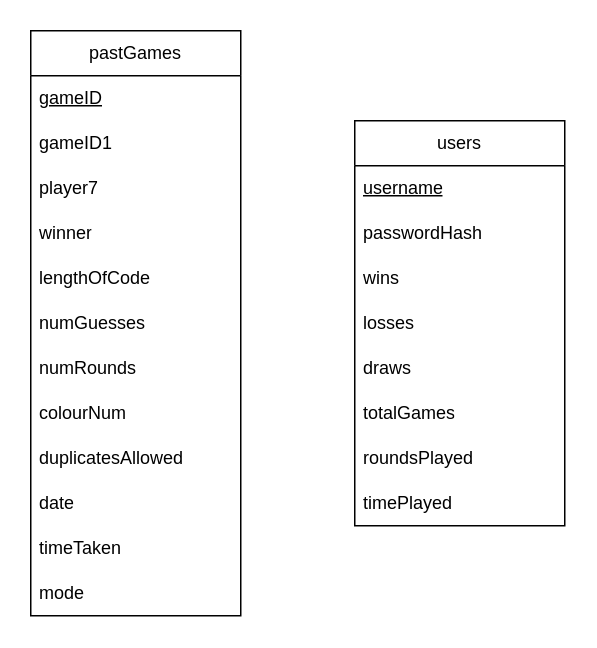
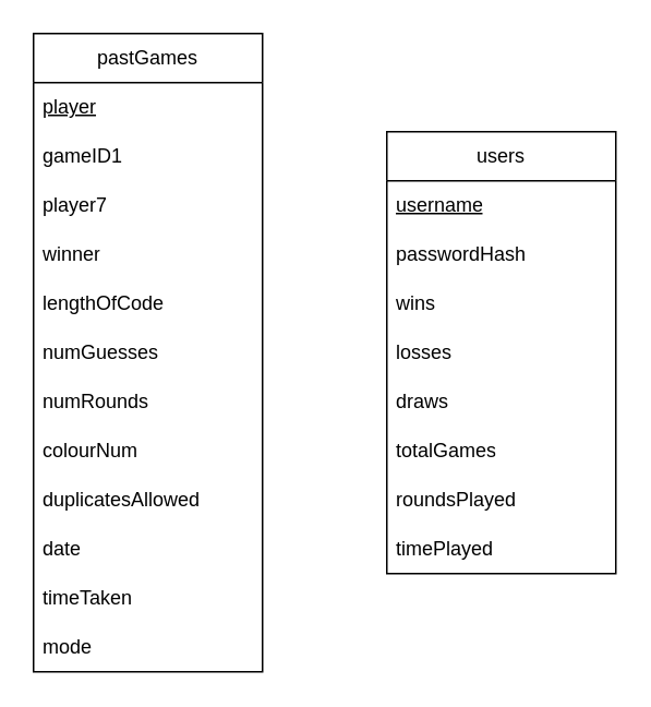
  <mxCell id="0" />
  <mxCell id="1" parent="0" />
  <mxCell id="2" value="pastGames" style="swimlane;fontStyle=0;childLayout=stackLayout;horizontal=1;startSize=30;horizontalStack=0;resizeParent=1;resizeParentMax=0;resizeLast=0;collapsible=1;marginBottom=0;whiteSpace=wrap;html=1;" parent="1" vertex="1"><mxGeometry x="20" y="20" width="140" height="390" as="geometry" /></mxCell>
- <mxCell id="3" value="&lt;u&gt;gameID&lt;/u&gt;" style="text;strokeColor=none;fillColor=none;align=left;verticalAlign=middle;spacingLeft=4;spacingRight=4;overflow=hidden;points=[[0,0.5],[1,0.5]];portConstraint=eastwest;rotatable=0;whiteSpace=wrap;html=1;" parent="2" vertex="1"><mxGeometry y="30" width="140" height="30" as="geometry" /></mxCell>
+ <mxCell id="3" value="&lt;u&gt;player&lt;/u&gt;" style="text;strokeColor=none;fillColor=none;align=left;verticalAlign=middle;spacingLeft=4;spacingRight=4;overflow=hidden;points=[[0,0.5],[1,0.5]];portConstraint=eastwest;rotatable=0;whiteSpace=wrap;html=1;" parent="2" vertex="1"><mxGeometry y="30" width="140" height="30" as="geometry" /></mxCell>
  <mxCell id="4" value="gameID1" style="text;strokeColor=none;fillColor=none;align=left;verticalAlign=middle;spacingLeft=4;spacingRight=4;overflow=hidden;points=[[0,0.5],[1,0.5]];portConstraint=eastwest;rotatable=0;whiteSpace=wrap;html=1;" parent="2" vertex="1"><mxGeometry y="60" width="140" height="30" as="geometry" /></mxCell>
  <mxCell id="5" value="player7" style="text;strokeColor=none;fillColor=none;align=left;verticalAlign=middle;spacingLeft=4;spacingRight=4;overflow=hidden;points=[[0,0.5],[1,0.5]];portConstraint=eastwest;rotatable=0;whiteSpace=wrap;html=1;" parent="2" vertex="1"><mxGeometry y="90" width="140" height="30" as="geometry" /></mxCell>
  <mxCell id="6" value="winner" style="text;strokeColor=none;fillColor=none;align=left;verticalAlign=middle;spacingLeft=4;spacingRight=4;overflow=hidden;points=[[0,0.5],[1,0.5]];portConstraint=eastwest;rotatable=0;whiteSpace=wrap;html=1;" parent="2" vertex="1"><mxGeometry y="120" width="140" height="30" as="geometry" /></mxCell>
  <mxCell id="7" value="lengthOfCode" style="text;strokeColor=none;fillColor=none;align=left;verticalAlign=middle;spacingLeft=4;spacingRight=4;overflow=hidden;points=[[0,0.5],[1,0.5]];portConstraint=eastwest;rotatable=0;whiteSpace=wrap;html=1;" parent="2" vertex="1"><mxGeometry y="150" width="140" height="30" as="geometry" /></mxCell>
  <mxCell id="8" value="numGuesses" style="text;strokeColor=none;fillColor=none;align=left;verticalAlign=middle;spacingLeft=4;spacingRight=4;overflow=hidden;points=[[0,0.5],[1,0.5]];portConstraint=eastwest;rotatable=0;whiteSpace=wrap;html=1;" parent="2" vertex="1"><mxGeometry y="180" width="140" height="30" as="geometry" /></mxCell>
  <mxCell id="9" value="numRounds" style="text;strokeColor=none;fillColor=none;align=left;verticalAlign=middle;spacingLeft=4;spacingRight=4;overflow=hidden;points=[[0,0.5],[1,0.5]];portConstraint=eastwest;rotatable=0;whiteSpace=wrap;html=1;" parent="2" vertex="1"><mxGeometry y="210" width="140" height="30" as="geometry" /></mxCell>
  <mxCell id="10" value="colourNum" style="text;strokeColor=none;fillColor=none;align=left;verticalAlign=middle;spacingLeft=4;spacingRight=4;overflow=hidden;points=[[0,0.5],[1,0.5]];portConstraint=eastwest;rotatable=0;whiteSpace=wrap;html=1;" parent="2" vertex="1"><mxGeometry y="240" width="140" height="30" as="geometry" /></mxCell>
  <mxCell id="11" value="duplicatesAllowed" style="text;strokeColor=none;fillColor=none;align=left;verticalAlign=middle;spacingLeft=4;spacingRight=4;overflow=hidden;points=[[0,0.5],[1,0.5]];portConstraint=eastwest;rotatable=0;whiteSpace=wrap;html=1;" parent="2" vertex="1"><mxGeometry y="270" width="140" height="30" as="geometry" /></mxCell>
  <mxCell id="12" value="date" style="text;strokeColor=none;fillColor=none;align=left;verticalAlign=middle;spacingLeft=4;spacingRight=4;overflow=hidden;points=[[0,0.5],[1,0.5]];portConstraint=eastwest;rotatable=0;whiteSpace=wrap;html=1;" parent="2" vertex="1"><mxGeometry y="300" width="140" height="30" as="geometry" /></mxCell>
  <mxCell id="13" value="timeTaken" style="text;strokeColor=none;fillColor=none;align=left;verticalAlign=middle;spacingLeft=4;spacingRight=4;overflow=hidden;points=[[0,0.5],[1,0.5]];portConstraint=eastwest;rotatable=0;whiteSpace=wrap;html=1;" parent="2" vertex="1"><mxGeometry y="330" width="140" height="30" as="geometry" /></mxCell>
  <mxCell id="14" value="mode" style="text;strokeColor=none;fillColor=none;align=left;verticalAlign=middle;spacingLeft=4;spacingRight=4;overflow=hidden;points=[[0,0.5],[1,0.5]];portConstraint=eastwest;rotatable=0;whiteSpace=wrap;html=1;" parent="2" vertex="1"><mxGeometry y="360" width="140" height="30" as="geometry" /></mxCell>
  <mxCell id="15" value="users" style="swimlane;fontStyle=0;childLayout=stackLayout;horizontal=1;startSize=30;horizontalStack=0;resizeParent=1;resizeParentMax=0;resizeLast=0;collapsible=1;marginBottom=0;whiteSpace=wrap;html=1;" parent="1" vertex="1"><mxGeometry x="236" y="80" width="140" height="270" as="geometry" /></mxCell>
  <mxCell id="16" value="&lt;u&gt;username&lt;/u&gt;" style="text;strokeColor=none;fillColor=none;align=left;verticalAlign=middle;spacingLeft=4;spacingRight=4;overflow=hidden;points=[[0,0.5],[1,0.5]];portConstraint=eastwest;rotatable=0;whiteSpace=wrap;html=1;" parent="15" vertex="1"><mxGeometry y="30" width="140" height="30" as="geometry" /></mxCell>
  <mxCell id="17" value="passwordHash" style="text;strokeColor=none;fillColor=none;align=left;verticalAlign=middle;spacingLeft=4;spacingRight=4;overflow=hidden;points=[[0,0.5],[1,0.5]];portConstraint=eastwest;rotatable=0;whiteSpace=wrap;html=1;" parent="15" vertex="1"><mxGeometry y="60" width="140" height="30" as="geometry" /></mxCell>
  <mxCell id="18" value="wins" style="text;strokeColor=none;fillColor=none;align=left;verticalAlign=middle;spacingLeft=4;spacingRight=4;overflow=hidden;points=[[0,0.5],[1,0.5]];portConstraint=eastwest;rotatable=0;whiteSpace=wrap;html=1;" parent="15" vertex="1"><mxGeometry y="90" width="140" height="30" as="geometry" /></mxCell>
  <mxCell id="19" value="losses" style="text;strokeColor=none;fillColor=none;align=left;verticalAlign=middle;spacingLeft=4;spacingRight=4;overflow=hidden;points=[[0,0.5],[1,0.5]];portConstraint=eastwest;rotatable=0;whiteSpace=wrap;html=1;" parent="15" vertex="1"><mxGeometry y="120" width="140" height="30" as="geometry" /></mxCell>
  <mxCell id="20" value="draws" style="text;strokeColor=none;fillColor=none;align=left;verticalAlign=middle;spacingLeft=4;spacingRight=4;overflow=hidden;points=[[0,0.5],[1,0.5]];portConstraint=eastwest;rotatable=0;whiteSpace=wrap;html=1;" parent="15" vertex="1"><mxGeometry y="150" width="140" height="30" as="geometry" /></mxCell>
  <mxCell id="21" value="totalGames" style="text;strokeColor=none;fillColor=none;align=left;verticalAlign=middle;spacingLeft=4;spacingRight=4;overflow=hidden;points=[[0,0.5],[1,0.5]];portConstraint=eastwest;rotatable=0;whiteSpace=wrap;html=1;" parent="15" vertex="1"><mxGeometry y="180" width="140" height="30" as="geometry" /></mxCell>
  <mxCell id="22" value="roundsPlayed" style="text;strokeColor=none;fillColor=none;align=left;verticalAlign=middle;spacingLeft=4;spacingRight=4;overflow=hidden;points=[[0,0.5],[1,0.5]];portConstraint=eastwest;rotatable=0;whiteSpace=wrap;html=1;" parent="15" vertex="1"><mxGeometry y="210" width="140" height="30" as="geometry" /></mxCell>
  <mxCell id="23" value="timePlayed" style="text;strokeColor=none;fillColor=none;align=left;verticalAlign=middle;spacingLeft=4;spacingRight=4;overflow=hidden;points=[[0,0.5],[1,0.5]];portConstraint=eastwest;rotatable=0;whiteSpace=wrap;html=1;" parent="15" vertex="1"><mxGeometry y="240" width="140" height="30" as="geometry" /></mxCell>
